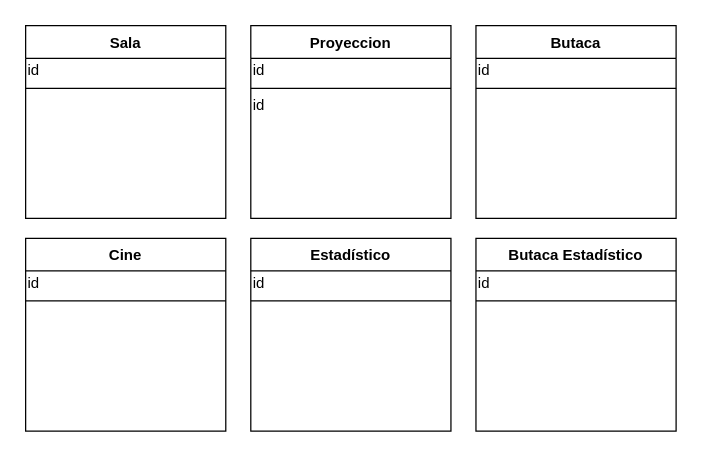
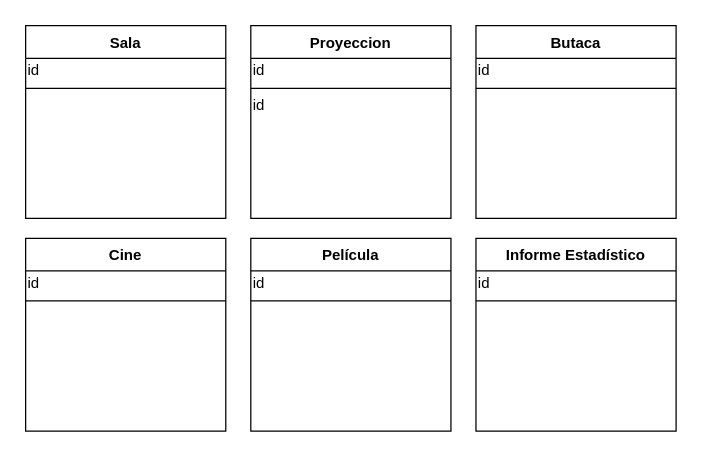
  <mxCell id="0" />
  <mxCell id="1" parent="0" />
  <mxCell id="2" value="Sala" style="swimlane;fontStyle=1;align=center;verticalAlign=top;childLayout=stackLayout;horizontal=1;startSize=26;horizontalStack=0;resizeParent=1;resizeLast=0;collapsible=1;marginBottom=0;rounded=0;shadow=0;strokeWidth=1;" parent="1" vertex="1"><mxGeometry x="20" y="20" width="160" height="154" as="geometry"><mxRectangle x="230" y="140" width="160" height="26" as="alternateBounds" /></mxGeometry></mxCell>
  <mxCell id="3" value="id" style="text;html=1;strokeColor=none;fillColor=none;align=left;verticalAlign=middle;whiteSpace=wrap;rounded=0;" parent="2" vertex="1"><mxGeometry y="26" width="160" height="20" as="geometry" /></mxCell>
  <mxCell id="4" value="" style="line;html=1;strokeWidth=1;align=left;verticalAlign=middle;spacingTop=-1;spacingLeft=3;spacingRight=3;rotatable=0;labelPosition=right;points=[];portConstraint=eastwest;" parent="2" vertex="1"><mxGeometry y="46" width="160" height="8" as="geometry" /></mxCell>
  <mxCell id="5" value="Proyeccion" style="swimlane;fontStyle=1;align=center;verticalAlign=top;childLayout=stackLayout;horizontal=1;startSize=26;horizontalStack=0;resizeParent=1;resizeLast=0;collapsible=1;marginBottom=0;rounded=0;shadow=0;strokeWidth=1;" parent="1" vertex="1"><mxGeometry x="200" y="20" width="160" height="154" as="geometry"><mxRectangle x="230" y="140" width="160" height="26" as="alternateBounds" /></mxGeometry></mxCell>
  <mxCell id="6" value="id" style="text;html=1;strokeColor=none;fillColor=none;align=left;verticalAlign=middle;whiteSpace=wrap;rounded=0;" parent="5" vertex="1"><mxGeometry y="26" width="160" height="20" as="geometry" /></mxCell>
  <mxCell id="7" value="" style="line;html=1;strokeWidth=1;align=left;verticalAlign=middle;spacingTop=-1;spacingLeft=3;spacingRight=3;rotatable=0;labelPosition=right;points=[];portConstraint=eastwest;" parent="5" vertex="1"><mxGeometry y="46" width="160" height="8" as="geometry" /></mxCell>
  <mxCell id="8" value="id" style="text;html=1;strokeColor=none;fillColor=none;align=left;verticalAlign=middle;whiteSpace=wrap;rounded=0;" parent="5" vertex="1"><mxGeometry y="54" width="160" height="20" as="geometry" /></mxCell>
  <mxCell id="9" value="Butaca" style="swimlane;fontStyle=1;align=center;verticalAlign=top;childLayout=stackLayout;horizontal=1;startSize=26;horizontalStack=0;resizeParent=1;resizeLast=0;collapsible=1;marginBottom=0;rounded=0;shadow=0;strokeWidth=1;" parent="1" vertex="1"><mxGeometry x="380" y="20" width="160" height="154" as="geometry"><mxRectangle x="230" y="140" width="160" height="26" as="alternateBounds" /></mxGeometry></mxCell>
  <mxCell id="10" value="id" style="text;html=1;strokeColor=none;fillColor=none;align=left;verticalAlign=middle;whiteSpace=wrap;rounded=0;" parent="9" vertex="1"><mxGeometry y="26" width="160" height="20" as="geometry" /></mxCell>
  <mxCell id="11" value="" style="line;html=1;strokeWidth=1;align=left;verticalAlign=middle;spacingTop=-1;spacingLeft=3;spacingRight=3;rotatable=0;labelPosition=right;points=[];portConstraint=eastwest;" parent="9" vertex="1"><mxGeometry y="46" width="160" height="8" as="geometry" /></mxCell>
  <mxCell id="12" value="Cine" style="swimlane;fontStyle=1;align=center;verticalAlign=top;childLayout=stackLayout;horizontal=1;startSize=26;horizontalStack=0;resizeParent=1;resizeLast=0;collapsible=1;marginBottom=0;rounded=0;shadow=0;strokeWidth=1;" parent="1" vertex="1"><mxGeometry x="20" y="190" width="160" height="154" as="geometry"><mxRectangle x="230" y="140" width="160" height="26" as="alternateBounds" /></mxGeometry></mxCell>
  <mxCell id="13" value="id" style="text;html=1;strokeColor=none;fillColor=none;align=left;verticalAlign=middle;whiteSpace=wrap;rounded=0;" parent="12" vertex="1"><mxGeometry y="26" width="160" height="20" as="geometry" /></mxCell>
  <mxCell id="14" value="" style="line;html=1;strokeWidth=1;align=left;verticalAlign=middle;spacingTop=-1;spacingLeft=3;spacingRight=3;rotatable=0;labelPosition=right;points=[];portConstraint=eastwest;" parent="12" vertex="1"><mxGeometry y="46" width="160" height="8" as="geometry" /></mxCell>
- <mxCell id="15" value="Estadístico" style="swimlane;fontStyle=1;align=center;verticalAlign=top;childLayout=stackLayout;horizontal=1;startSize=26;horizontalStack=0;resizeParent=1;resizeLast=0;collapsible=1;marginBottom=0;rounded=0;shadow=0;strokeWidth=1;" parent="1" vertex="1"><mxGeometry x="200" y="190" width="160" height="154" as="geometry"><mxRectangle x="230" y="140" width="160" height="26" as="alternateBounds" /></mxGeometry></mxCell>
+ <mxCell id="15" value="Película" style="swimlane;fontStyle=1;align=center;verticalAlign=top;childLayout=stackLayout;horizontal=1;startSize=26;horizontalStack=0;resizeParent=1;resizeLast=0;collapsible=1;marginBottom=0;rounded=0;shadow=0;strokeWidth=1;" parent="1" vertex="1"><mxGeometry x="200" y="190" width="160" height="154" as="geometry"><mxRectangle x="230" y="140" width="160" height="26" as="alternateBounds" /></mxGeometry></mxCell>
  <mxCell id="16" value="id" style="text;html=1;strokeColor=none;fillColor=none;align=left;verticalAlign=middle;whiteSpace=wrap;rounded=0;" parent="15" vertex="1"><mxGeometry y="26" width="160" height="20" as="geometry" /></mxCell>
  <mxCell id="17" value="" style="line;html=1;strokeWidth=1;align=left;verticalAlign=middle;spacingTop=-1;spacingLeft=3;spacingRight=3;rotatable=0;labelPosition=right;points=[];portConstraint=eastwest;" parent="15" vertex="1"><mxGeometry y="46" width="160" height="8" as="geometry" /></mxCell>
- <mxCell id="18" value="Butaca Estadístico" style="swimlane;fontStyle=1;align=center;verticalAlign=top;childLayout=stackLayout;horizontal=1;startSize=26;horizontalStack=0;resizeParent=1;resizeLast=0;collapsible=1;marginBottom=0;rounded=0;shadow=0;strokeWidth=1;" parent="1" vertex="1"><mxGeometry x="380" y="190" width="160" height="154" as="geometry"><mxRectangle x="230" y="140" width="160" height="26" as="alternateBounds" /></mxGeometry></mxCell>
+ <mxCell id="18" value="Informe Estadístico" style="swimlane;fontStyle=1;align=center;verticalAlign=top;childLayout=stackLayout;horizontal=1;startSize=26;horizontalStack=0;resizeParent=1;resizeLast=0;collapsible=1;marginBottom=0;rounded=0;shadow=0;strokeWidth=1;" parent="1" vertex="1"><mxGeometry x="380" y="190" width="160" height="154" as="geometry"><mxRectangle x="230" y="140" width="160" height="26" as="alternateBounds" /></mxGeometry></mxCell>
  <mxCell id="19" value="id" style="text;html=1;strokeColor=none;fillColor=none;align=left;verticalAlign=middle;whiteSpace=wrap;rounded=0;" parent="18" vertex="1"><mxGeometry y="26" width="160" height="20" as="geometry" /></mxCell>
  <mxCell id="20" value="" style="line;html=1;strokeWidth=1;align=left;verticalAlign=middle;spacingTop=-1;spacingLeft=3;spacingRight=3;rotatable=0;labelPosition=right;points=[];portConstraint=eastwest;" parent="18" vertex="1"><mxGeometry y="46" width="160" height="8" as="geometry" /></mxCell>
